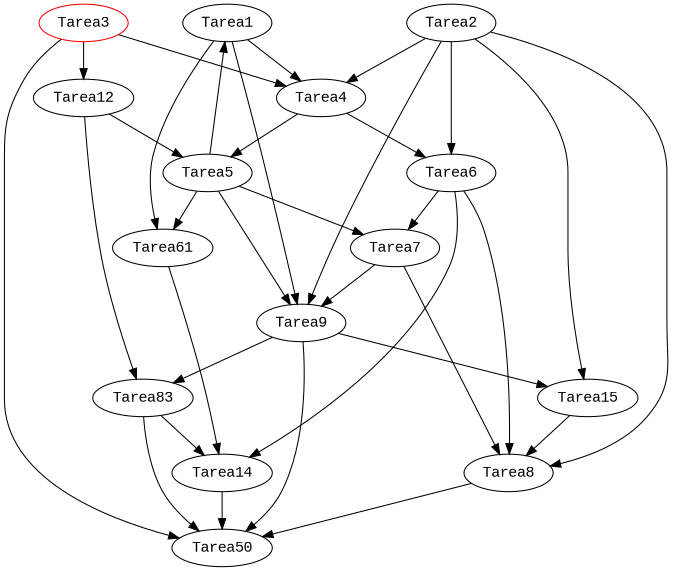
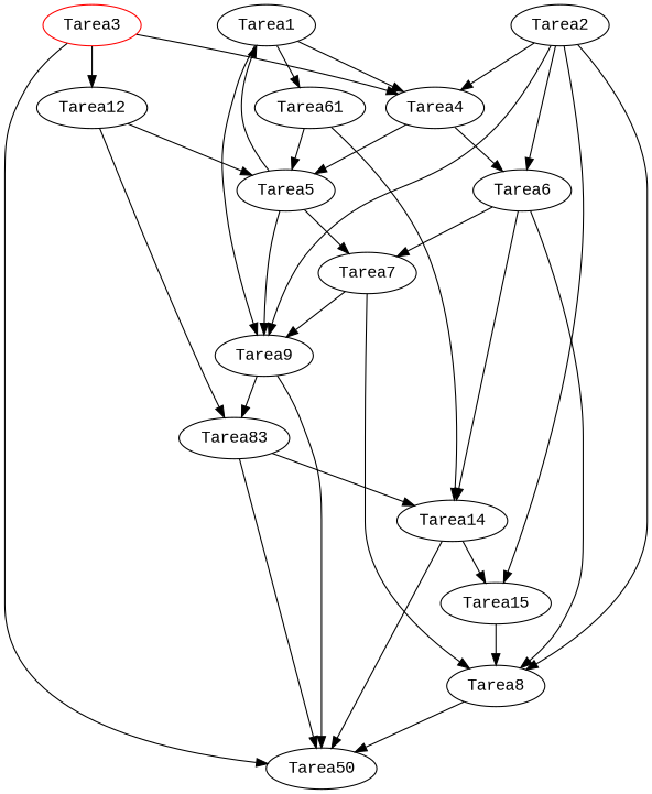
  strict digraph {
    fontname="Liberation Mono"
    node [fontname="Liberation Mono"]
    edge [color=black fontname="Liberation Mono"]
    n1 [label=Tarea1]
    n2 [label=Tarea4]
    n3 [label=Tarea9]
    n4 [label=Tarea61]
    n5 [label=Tarea5]
    n6 [label=Tarea6]
    n7 [label=Tarea7]
    n8 [label=Tarea50]
    n9 [label=Tarea83]
    n10 [label=Tarea14]
    n11 [label=Tarea2]
    n12 [label=Tarea8]
    n13 [label=Tarea15]
    n14 [color=red label=Tarea3]
    n15 [label=Tarea12]
    n1 -> n2
    n1 -> n3
    n1 -> n4
    n2 -> n5
    n2 -> n6
    n3 -> n8
    n3 -> n9
    n4 -> n10
    n5 -> n1
    n5 -> n3
-   n5 -> n4
+   n4 -> n5
    n5 -> n7
    n6 -> n7
    n6 -> n10
    n6 -> n12
    n7 -> n3
    n7 -> n12
    n9 -> n8
    n9 -> n10
    n10 -> n8
-   n3 -> n13
+   n10 -> n13
    n11 -> n2
    n11 -> n3
    n11 -> n6
    n11 -> n12
    n11 -> n13
    n12 -> n8
    n13 -> n12
    n14 -> n2
    n14 -> n8
    n14 -> n15
    n15 -> n5
    n15 -> n9
  }
